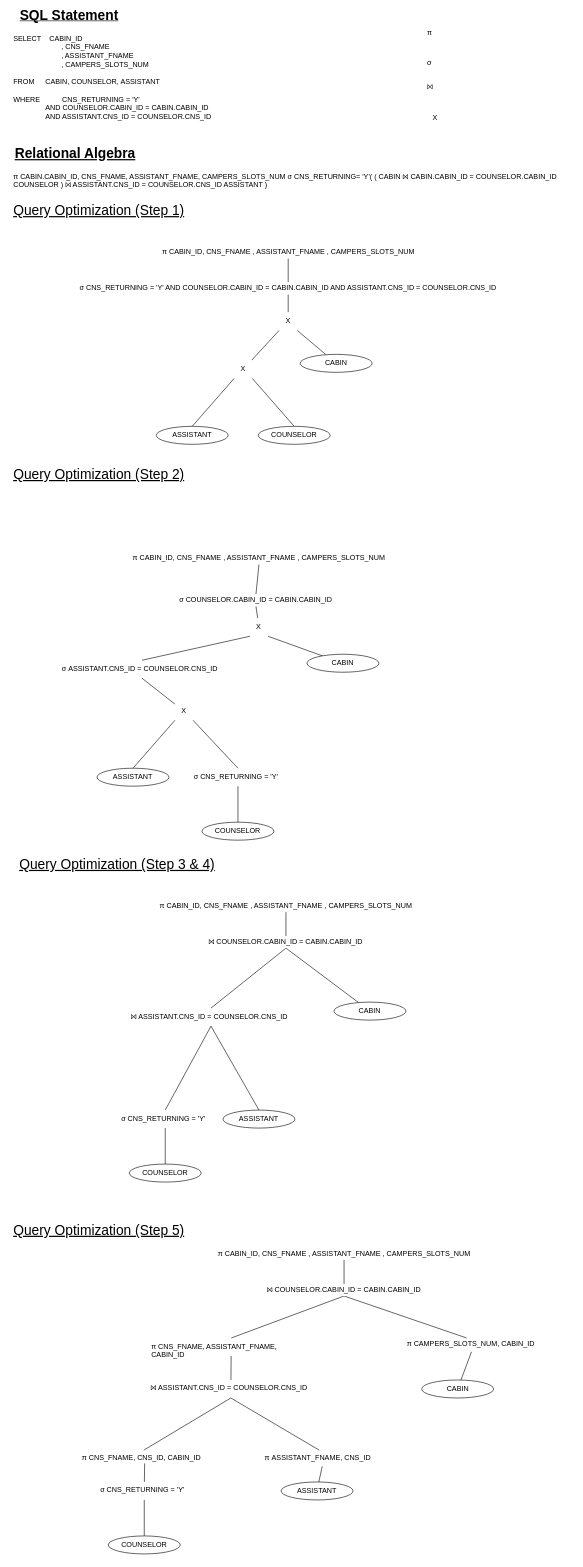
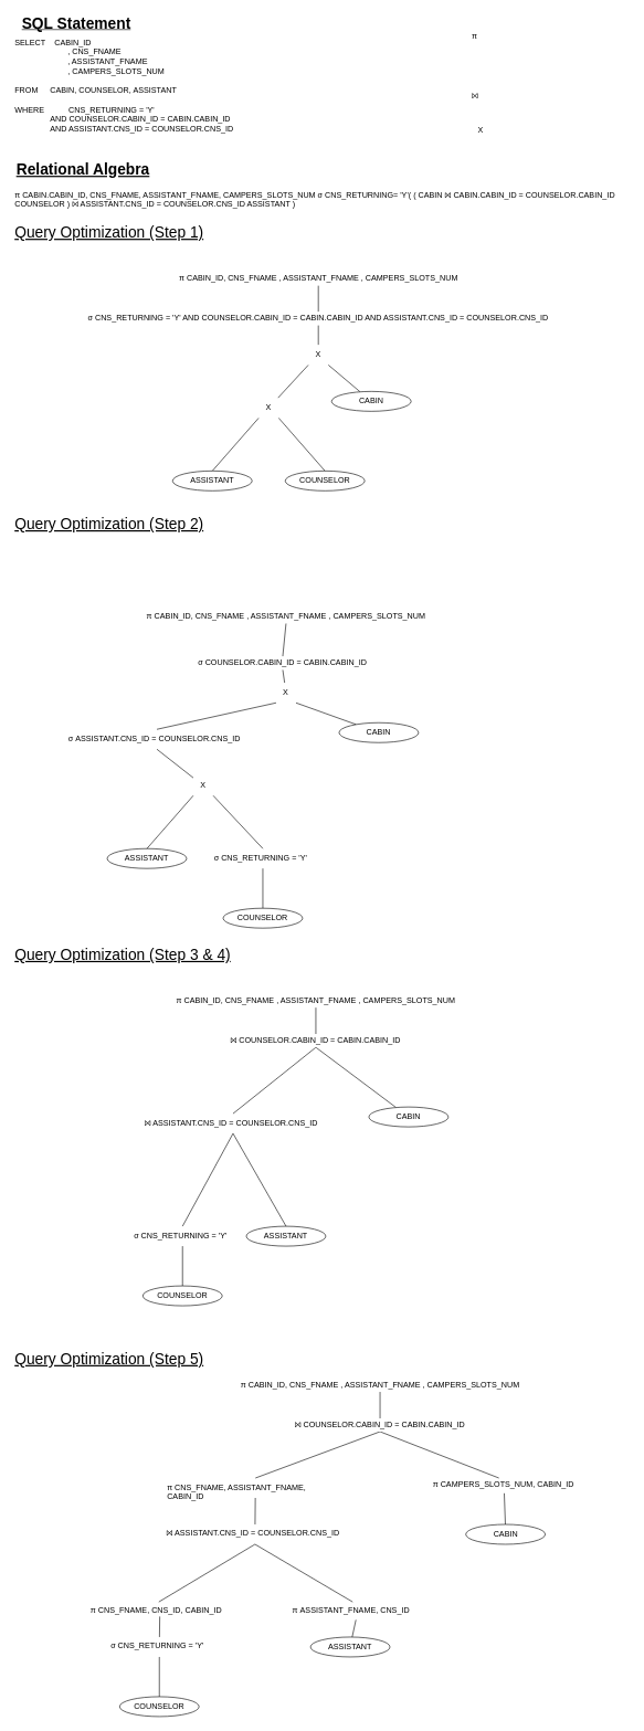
  <mxCell id="0" />
  <mxCell id="1" parent="0" />
  <mxCell id="2" value="SELECT&lt;span style=&quot;white-space: pre&quot;&gt;&#09;&lt;/span&gt;&amp;nbsp; CABIN_ID&lt;br&gt;&amp;nbsp;&amp;nbsp; &amp;nbsp;&amp;nbsp;&amp;nbsp;&amp;nbsp; &amp;nbsp;&amp;nbsp;&amp;nbsp; &lt;span style=&quot;white-space: pre&quot;&gt;&#09;&lt;/span&gt;&lt;span style=&quot;white-space: pre&quot;&gt;&#09;&lt;/span&gt;, CNS_FNAME&lt;br&gt;&amp;nbsp;&amp;nbsp; &amp;nbsp;&amp;nbsp;&amp;nbsp;&amp;nbsp; &amp;nbsp;&amp;nbsp;&amp;nbsp; &lt;span style=&quot;white-space: pre&quot;&gt;&#09;&lt;span style=&quot;white-space: pre&quot;&gt;&#09;&lt;/span&gt;&lt;/span&gt;, ASSISTANT_FNAME&lt;br&gt;&amp;nbsp;&amp;nbsp; &amp;nbsp;&amp;nbsp;&amp;nbsp;&amp;nbsp; &amp;nbsp;&amp;nbsp;&amp;nbsp; &lt;span style=&quot;white-space: pre&quot;&gt;&#09;&lt;/span&gt;&lt;span style=&quot;white-space: pre&quot;&gt;&#09;&lt;/span&gt;, CAMPERS_SLOTS_NUM&lt;br&gt;&amp;nbsp;&amp;nbsp; &amp;nbsp;&amp;nbsp;&amp;nbsp;&amp;nbsp; &amp;nbsp;&amp;nbsp;&amp;nbsp;&lt;br&gt;FROM&lt;span style=&quot;white-space: pre&quot;&gt;&#09;&lt;/span&gt;CABIN, COUNSELOR, ASSISTANT&lt;br&gt;&amp;nbsp;&amp;nbsp; &amp;nbsp;&amp;nbsp;&amp;nbsp;&amp;nbsp; &amp;nbsp;&amp;nbsp;&amp;nbsp;&lt;br&gt;WHERE&amp;nbsp;&amp;nbsp;&amp;nbsp;&amp;nbsp;&amp;nbsp;&amp;nbsp;&amp;nbsp;&amp;nbsp;&amp;nbsp;&amp;nbsp; CNS_RETURNING = 'Y'&lt;br&gt;&amp;nbsp;&amp;nbsp; &amp;nbsp;&amp;nbsp;&amp;nbsp;&amp;nbsp; &amp;nbsp;&amp;nbsp;&amp;nbsp; &lt;span style=&quot;white-space: pre&quot;&gt;&#09;&lt;/span&gt;AND COUNSELOR.CABIN_ID = CABIN.CABIN_ID&lt;br&gt;&amp;nbsp;&amp;nbsp; &amp;nbsp;&amp;nbsp;&amp;nbsp;&amp;nbsp; &amp;nbsp;&amp;nbsp;&amp;nbsp; &lt;span style=&quot;white-space: pre&quot;&gt;&#09;&lt;/span&gt;AND ASSISTANT.CNS_ID = COUNSELOR.CNS_ID" style="text;whiteSpace=wrap;html=1;" vertex="1" parent="1"><mxGeometry x="20" y="50" width="340" height="160" as="geometry" /></mxCell>
  <mxCell id="3" value="π" style="text;whiteSpace=wrap;html=1;" vertex="1" parent="1"><mxGeometry x="710" y="40" width="30" height="30" as="geometry" /></mxCell>
- <mxCell id="4" value="σ" style="text;whiteSpace=wrap;html=1;" vertex="1" parent="1"><mxGeometry x="710" y="90" width="30" height="30" as="geometry" /></mxCell>
  <mxCell id="5" value="⨝" style="text;whiteSpace=wrap;html=1;" vertex="1" parent="1"><mxGeometry x="710" y="130" width="40" height="30" as="geometry" /></mxCell>
  <mxCell id="6" value="π CABIN.CABIN_ID, CNS_FNAME, ASSISTANT_FNAME, CAMPERS_SLOTS_NUM σ CNS_RETURNING= 'Y'( ( CABIN ⨝ CABIN.CABIN_ID = COUNSELOR.CABIN_ID COUNSELOR ) ⨝ ASSISTANT.CNS_ID = COUNSELOR.CNS_ID ASSISTANT )" style="text;whiteSpace=wrap;html=1;" vertex="1" parent="1"><mxGeometry x="20" y="280" width="930" height="60" as="geometry" /></mxCell>
  <mxCell id="7" style="edgeStyle=none;rounded=0;orthogonalLoop=1;jettySize=auto;html=1;entryX=1;entryY=1;entryDx=0;entryDy=0;endArrow=none;endFill=0;" edge="1" parent="1" source="8" target="17"><mxGeometry relative="1" as="geometry" /></mxCell>
  <mxCell id="8" value="CABIN" style="ellipse;whiteSpace=wrap;html=1;" vertex="1" parent="1"><mxGeometry x="500" y="590" width="120" height="30" as="geometry" /></mxCell>
  <mxCell id="9" value="COUNSELOR" style="ellipse;whiteSpace=wrap;html=1;" vertex="1" parent="1"><mxGeometry x="430" y="710" width="120" height="30" as="geometry" /></mxCell>
  <mxCell id="10" value="&lt;div&gt;ASSISTANT&lt;/div&gt;" style="ellipse;whiteSpace=wrap;html=1;" vertex="1" parent="1"><mxGeometry x="260" y="710" width="120" height="30" as="geometry" /></mxCell>
  <mxCell id="11" value="X" style="rounded=0;whiteSpace=wrap;html=1;fillColor=default;strokeColor=none;" vertex="1" parent="1"><mxGeometry x="710" y="180" width="30" height="30" as="geometry" /></mxCell>
  <mxCell id="12" style="rounded=0;orthogonalLoop=1;jettySize=auto;html=1;entryX=0.5;entryY=0;entryDx=0;entryDy=0;endArrow=none;endFill=0;exitX=0;exitY=1;exitDx=0;exitDy=0;" edge="1" parent="1" source="15" target="10"><mxGeometry relative="1" as="geometry" /></mxCell>
  <mxCell id="13" style="edgeStyle=none;rounded=0;orthogonalLoop=1;jettySize=auto;html=1;entryX=0.5;entryY=0;entryDx=0;entryDy=0;endArrow=none;endFill=0;exitX=1;exitY=1;exitDx=0;exitDy=0;" edge="1" parent="1" source="15" target="9"><mxGeometry relative="1" as="geometry" /></mxCell>
  <mxCell id="14" style="edgeStyle=none;rounded=0;orthogonalLoop=1;jettySize=auto;html=1;entryX=0;entryY=1;entryDx=0;entryDy=0;endArrow=none;endFill=0;" edge="1" parent="1" source="15" target="17"><mxGeometry relative="1" as="geometry" /></mxCell>
  <mxCell id="15" value="X" style="rounded=0;whiteSpace=wrap;html=1;fillColor=default;strokeColor=none;" vertex="1" parent="1"><mxGeometry x="390" y="600" width="30" height="30" as="geometry" /></mxCell>
  <mxCell id="16" style="edgeStyle=none;rounded=0;orthogonalLoop=1;jettySize=auto;html=1;endArrow=none;endFill=0;entryX=0.5;entryY=1;entryDx=0;entryDy=0;" edge="1" parent="1" source="17" target="19"><mxGeometry relative="1" as="geometry"><mxPoint x="480" y="490" as="targetPoint" /></mxGeometry></mxCell>
  <mxCell id="17" value="X" style="rounded=0;whiteSpace=wrap;html=1;fillColor=default;strokeColor=none;" vertex="1" parent="1"><mxGeometry x="465" y="520" width="30" height="30" as="geometry" /></mxCell>
  <mxCell id="18" style="edgeStyle=none;rounded=0;orthogonalLoop=1;jettySize=auto;html=1;entryX=0.5;entryY=1;entryDx=0;entryDy=0;endArrow=none;endFill=0;" edge="1" parent="1" source="19" target="20"><mxGeometry relative="1" as="geometry" /></mxCell>
  <mxCell id="19" value="σ CNS_RETURNING = 'Y' AND COUNSELOR.CABIN_ID = CABIN.CABIN_ID AND ASSISTANT.CNS_ID = COUNSELOR.CNS_ID" style="rounded=0;whiteSpace=wrap;html=1;fillColor=default;strokeColor=none;" vertex="1" parent="1"><mxGeometry x="130" y="470" width="700" height="20" as="geometry" /></mxCell>
  <mxCell id="20" value="π CABIN_ID, CNS_FNAME , ASSISTANT_FNAME , CAMPERS_SLOTS_NUM" style="rounded=0;whiteSpace=wrap;html=1;fillColor=default;strokeColor=none;" vertex="1" parent="1"><mxGeometry x="262.5" y="410" width="435" height="20" as="geometry" /></mxCell>
  <mxCell id="21" style="edgeStyle=none;rounded=0;orthogonalLoop=1;jettySize=auto;html=1;entryX=1;entryY=1;entryDx=0;entryDy=0;endArrow=none;endFill=0;" edge="1" parent="1" source="22" target="31"><mxGeometry relative="1" as="geometry" /></mxCell>
  <mxCell id="22" value="CABIN" style="ellipse;whiteSpace=wrap;html=1;" vertex="1" parent="1"><mxGeometry x="511.25" y="1090" width="120" height="30" as="geometry" /></mxCell>
  <mxCell id="23" value="COUNSELOR" style="ellipse;whiteSpace=wrap;html=1;" vertex="1" parent="1"><mxGeometry x="336.25" y="1370" width="120" height="30" as="geometry" /></mxCell>
  <mxCell id="24" value="&lt;div&gt;ASSISTANT&lt;/div&gt;" style="ellipse;whiteSpace=wrap;html=1;" vertex="1" parent="1"><mxGeometry x="161.25" y="1280" width="120" height="30" as="geometry" /></mxCell>
  <mxCell id="25" style="rounded=0;orthogonalLoop=1;jettySize=auto;html=1;entryX=0.5;entryY=0;entryDx=0;entryDy=0;endArrow=none;endFill=0;exitX=0;exitY=1;exitDx=0;exitDy=0;" edge="1" parent="1" source="29" target="24"><mxGeometry relative="1" as="geometry" /></mxCell>
  <mxCell id="26" style="edgeStyle=none;rounded=0;orthogonalLoop=1;jettySize=auto;html=1;entryX=0.5;entryY=0;entryDx=0;entryDy=0;endArrow=none;endFill=0;exitX=1;exitY=1;exitDx=0;exitDy=0;" edge="1" parent="1" source="29" target="37"><mxGeometry relative="1" as="geometry" /></mxCell>
  <mxCell id="27" style="edgeStyle=none;rounded=0;orthogonalLoop=1;jettySize=auto;html=1;entryX=0;entryY=1;entryDx=0;entryDy=0;endArrow=none;endFill=0;exitX=0.5;exitY=0;exitDx=0;exitDy=0;" edge="1" parent="1" source="35" target="31"><mxGeometry relative="1" as="geometry"><mxPoint x="381.25" y="1100" as="sourcePoint" /><mxPoint x="401.25" y="1070" as="targetPoint" /></mxGeometry></mxCell>
  <mxCell id="28" style="edgeStyle=none;rounded=0;orthogonalLoop=1;jettySize=auto;html=1;entryX=0.5;entryY=1;entryDx=0;entryDy=0;endArrow=none;endFill=0;" edge="1" parent="1" source="29" target="35"><mxGeometry relative="1" as="geometry"><mxPoint x="166.25" y="1170" as="targetPoint" /></mxGeometry></mxCell>
  <mxCell id="29" value="X" style="rounded=0;whiteSpace=wrap;html=1;fillColor=default;strokeColor=none;" vertex="1" parent="1"><mxGeometry x="291.25" y="1170" width="30" height="30" as="geometry" /></mxCell>
  <mxCell id="30" style="edgeStyle=none;rounded=0;orthogonalLoop=1;jettySize=auto;html=1;endArrow=none;endFill=0;entryX=0.5;entryY=1;entryDx=0;entryDy=0;" edge="1" parent="1" source="31" target="34"><mxGeometry relative="1" as="geometry"><mxPoint x="431.25" y="1000" as="targetPoint" /></mxGeometry></mxCell>
  <mxCell id="31" value="X" style="rounded=0;whiteSpace=wrap;html=1;fillColor=default;strokeColor=none;" vertex="1" parent="1"><mxGeometry x="416.25" y="1030" width="30" height="30" as="geometry" /></mxCell>
  <mxCell id="32" style="edgeStyle=none;rounded=0;orthogonalLoop=1;jettySize=auto;html=1;entryX=0.5;entryY=1;entryDx=0;entryDy=0;endArrow=none;endFill=0;exitX=0.5;exitY=0;exitDx=0;exitDy=0;" edge="1" parent="1" source="34" target="33"><mxGeometry relative="1" as="geometry"><mxPoint x="431.25" y="980" as="sourcePoint" /></mxGeometry></mxCell>
  <mxCell id="33" value="π CABIN_ID, CNS_FNAME , ASSISTANT_FNAME , CAMPERS_SLOTS_NUM" style="rounded=0;whiteSpace=wrap;html=1;fillColor=default;strokeColor=none;" vertex="1" parent="1"><mxGeometry x="213.75" y="920" width="435" height="20" as="geometry" /></mxCell>
  <mxCell id="34" value="σ COUNSELOR.CABIN_ID = CABIN.CABIN_ID" style="rounded=0;whiteSpace=wrap;html=1;fillColor=default;strokeColor=none;" vertex="1" parent="1"><mxGeometry x="296.25" y="990" width="260" height="20" as="geometry" /></mxCell>
  <mxCell id="35" value="σ ASSISTANT.CNS_ID = COUNSELOR.CNS_ID" style="text;whiteSpace=wrap;html=1;" vertex="1" parent="1"><mxGeometry x="101.25" y="1100" width="270" height="30" as="geometry" /></mxCell>
  <mxCell id="36" style="edgeStyle=none;rounded=0;orthogonalLoop=1;jettySize=auto;html=1;entryX=0.5;entryY=0;entryDx=0;entryDy=0;endArrow=none;endFill=0;" edge="1" parent="1" source="37" target="23"><mxGeometry relative="1" as="geometry"><mxPoint x="396.25" y="1360" as="targetPoint" /></mxGeometry></mxCell>
  <mxCell id="37" value="σ CNS_RETURNING = 'Y'" style="text;whiteSpace=wrap;html=1;" vertex="1" parent="1"><mxGeometry x="321.25" y="1280" width="150" height="30" as="geometry" /></mxCell>
  <mxCell id="38" style="edgeStyle=none;rounded=0;orthogonalLoop=1;jettySize=auto;html=1;entryX=0.5;entryY=1;entryDx=0;entryDy=0;endArrow=none;endFill=0;" edge="1" parent="1" source="39" target="47"><mxGeometry relative="1" as="geometry"><mxPoint x="491.25" y="1640" as="targetPoint" /></mxGeometry></mxCell>
  <mxCell id="39" value="CABIN" style="ellipse;whiteSpace=wrap;html=1;" vertex="1" parent="1"><mxGeometry x="556.25" y="1670" width="120" height="30" as="geometry" /></mxCell>
  <mxCell id="40" value="COUNSELOR" style="ellipse;whiteSpace=wrap;html=1;" vertex="1" parent="1"><mxGeometry x="215" y="1940" width="120" height="30" as="geometry" /></mxCell>
  <mxCell id="41" value="&lt;div&gt;ASSISTANT&lt;/div&gt;" style="ellipse;whiteSpace=wrap;html=1;" vertex="1" parent="1"><mxGeometry x="371.25" y="1850" width="120" height="30" as="geometry" /></mxCell>
  <mxCell id="42" style="rounded=0;orthogonalLoop=1;jettySize=auto;html=1;entryX=0.5;entryY=0;entryDx=0;entryDy=0;endArrow=none;endFill=0;exitX=0.5;exitY=1;exitDx=0;exitDy=0;" edge="1" parent="1" source="48" target="41"><mxGeometry relative="1" as="geometry"><mxPoint x="366.25" y="1780" as="sourcePoint" /></mxGeometry></mxCell>
  <mxCell id="43" style="edgeStyle=none;rounded=0;orthogonalLoop=1;jettySize=auto;html=1;entryX=0.5;entryY=0;entryDx=0;entryDy=0;endArrow=none;endFill=0;exitX=0.5;exitY=1;exitDx=0;exitDy=0;" edge="1" parent="1" source="48" target="50"><mxGeometry relative="1" as="geometry"><mxPoint x="336.25" y="1780" as="sourcePoint" /></mxGeometry></mxCell>
  <mxCell id="44" style="edgeStyle=none;rounded=0;orthogonalLoop=1;jettySize=auto;html=1;entryX=0.5;entryY=1;entryDx=0;entryDy=0;endArrow=none;endFill=0;exitX=0.5;exitY=0;exitDx=0;exitDy=0;" edge="1" parent="1" source="48" target="47"><mxGeometry relative="1" as="geometry"><mxPoint x="426.25" y="1680" as="sourcePoint" /><mxPoint x="461.25" y="1640" as="targetPoint" /></mxGeometry></mxCell>
  <mxCell id="45" value="π CABIN_ID, CNS_FNAME , ASSISTANT_FNAME , CAMPERS_SLOTS_NUM" style="rounded=0;whiteSpace=wrap;html=1;fillColor=default;strokeColor=none;" vertex="1" parent="1"><mxGeometry x="258.75" y="1500" width="435" height="20" as="geometry" /></mxCell>
  <mxCell id="46" style="edgeStyle=none;rounded=0;orthogonalLoop=1;jettySize=auto;html=1;entryX=0.5;entryY=1;entryDx=0;entryDy=0;endArrow=none;endFill=0;" edge="1" parent="1" source="47" target="45"><mxGeometry relative="1" as="geometry" /></mxCell>
  <mxCell id="47" value="⨝ COUNSELOR.CABIN_ID = CABIN.CABIN_ID" style="rounded=0;whiteSpace=wrap;html=1;fillColor=default;strokeColor=none;" vertex="1" parent="1"><mxGeometry x="341.25" y="1560" width="270" height="20" as="geometry" /></mxCell>
  <mxCell id="48" value="⨝ ASSISTANT.CNS_ID = COUNSELOR.CNS_ID" style="text;whiteSpace=wrap;html=1;" vertex="1" parent="1"><mxGeometry x="216.25" y="1680" width="270" height="30" as="geometry" /></mxCell>
  <mxCell id="49" style="edgeStyle=none;rounded=0;orthogonalLoop=1;jettySize=auto;html=1;entryX=0.5;entryY=0;entryDx=0;entryDy=0;endArrow=none;endFill=0;" edge="1" parent="1" source="50" target="40"><mxGeometry relative="1" as="geometry"><mxPoint x="441.25" y="1940" as="targetPoint" /></mxGeometry></mxCell>
  <mxCell id="50" value="σ CNS_RETURNING = 'Y'" style="text;whiteSpace=wrap;html=1;" vertex="1" parent="1"><mxGeometry x="200" y="1850" width="150" height="30" as="geometry" /></mxCell>
  <mxCell id="51" style="edgeStyle=none;rounded=0;orthogonalLoop=1;jettySize=auto;html=1;entryX=0.5;entryY=1;entryDx=0;entryDy=0;endArrow=none;endFill=0;exitX=0.473;exitY=0;exitDx=0;exitDy=0;exitPerimeter=0;" edge="1" parent="1" source="70" target="62"><mxGeometry relative="1" as="geometry"><mxPoint x="588.13" y="2220" as="targetPoint" /><mxPoint x="723.75" y="2240" as="sourcePoint" /></mxGeometry></mxCell>
  <mxCell id="52" style="edgeStyle=none;rounded=0;orthogonalLoop=1;jettySize=auto;html=1;entryX=0.508;entryY=1.15;entryDx=0;entryDy=0;entryPerimeter=0;endArrow=none;endFill=0;" edge="1" parent="1" source="53" target="70"><mxGeometry relative="1" as="geometry" /></mxCell>
  <mxCell id="53" value="CABIN" style="ellipse;whiteSpace=wrap;html=1;" vertex="1" parent="1"><mxGeometry x="702.5" y="2300" width="120" height="30" as="geometry" /></mxCell>
  <mxCell id="54" value="COUNSELOR" style="ellipse;whiteSpace=wrap;html=1;" vertex="1" parent="1"><mxGeometry x="180" y="2560" width="120" height="30" as="geometry" /></mxCell>
  <mxCell id="55" style="edgeStyle=none;rounded=0;orthogonalLoop=1;jettySize=auto;html=1;entryX=0.542;entryY=1.2;entryDx=0;entryDy=0;entryPerimeter=0;endArrow=none;endFill=0;" edge="1" parent="1" source="56" target="69"><mxGeometry relative="1" as="geometry" /></mxCell>
  <mxCell id="56" value="&lt;div&gt;ASSISTANT&lt;/div&gt;" style="ellipse;whiteSpace=wrap;html=1;" vertex="1" parent="1"><mxGeometry x="468.13" y="2470" width="120" height="30" as="geometry" /></mxCell>
  <mxCell id="57" style="rounded=0;orthogonalLoop=1;jettySize=auto;html=1;endArrow=none;endFill=0;exitX=0.5;exitY=1;exitDx=0;exitDy=0;entryX=0.516;entryY=-0.15;entryDx=0;entryDy=0;entryPerimeter=0;" edge="1" parent="1" source="64" target="69"><mxGeometry relative="1" as="geometry"><mxPoint x="399.38" y="2400" as="sourcePoint" /><mxPoint x="450" y="2390" as="targetPoint" /></mxGeometry></mxCell>
  <mxCell id="58" style="edgeStyle=none;rounded=0;orthogonalLoop=1;jettySize=auto;html=1;endArrow=none;endFill=0;exitX=0.5;exitY=1;exitDx=0;exitDy=0;entryX=0.52;entryY=-0.15;entryDx=0;entryDy=0;entryPerimeter=0;" edge="1" parent="1" source="64" target="68"><mxGeometry relative="1" as="geometry"><mxPoint x="369.38" y="2400" as="sourcePoint" /><mxPoint x="240" y="2420" as="targetPoint" /></mxGeometry></mxCell>
  <mxCell id="59" style="edgeStyle=none;rounded=0;orthogonalLoop=1;jettySize=auto;html=1;entryX=0.5;entryY=1;entryDx=0;entryDy=0;endArrow=none;endFill=0;exitX=0.5;exitY=0;exitDx=0;exitDy=0;" edge="1" parent="1" source="71" target="62"><mxGeometry relative="1" as="geometry"><mxPoint x="463.75" y="2220" as="sourcePoint" /><mxPoint x="558.13" y="2220" as="targetPoint" /></mxGeometry></mxCell>
  <mxCell id="60" value="π CABIN_ID, CNS_FNAME , ASSISTANT_FNAME , CAMPERS_SLOTS_NUM" style="rounded=0;whiteSpace=wrap;html=1;fillColor=default;strokeColor=none;" vertex="1" parent="1"><mxGeometry x="355.63" y="2080" width="435" height="20" as="geometry" /></mxCell>
  <mxCell id="61" style="edgeStyle=none;rounded=0;orthogonalLoop=1;jettySize=auto;html=1;entryX=0.5;entryY=1;entryDx=0;entryDy=0;endArrow=none;endFill=0;" edge="1" parent="1" source="62" target="60"><mxGeometry relative="1" as="geometry" /></mxCell>
  <mxCell id="62" value="⨝ COUNSELOR.CABIN_ID = CABIN.CABIN_ID" style="rounded=0;whiteSpace=wrap;html=1;fillColor=default;strokeColor=none;" vertex="1" parent="1"><mxGeometry x="438.13" y="2140" width="270" height="20" as="geometry" /></mxCell>
  <mxCell id="63" value="" style="edgeStyle=none;rounded=0;orthogonalLoop=1;jettySize=auto;html=1;endArrow=none;endFill=0;" edge="1" parent="1" source="64" target="71"><mxGeometry relative="1" as="geometry" /></mxCell>
  <mxCell id="64" value="⨝ ASSISTANT.CNS_ID = COUNSELOR.CNS_ID" style="text;whiteSpace=wrap;html=1;" vertex="1" parent="1"><mxGeometry x="249.38" y="2300" width="270" height="30" as="geometry" /></mxCell>
  <mxCell id="65" style="edgeStyle=none;rounded=0;orthogonalLoop=1;jettySize=auto;html=1;entryX=0.5;entryY=0;entryDx=0;entryDy=0;endArrow=none;endFill=0;" edge="1" parent="1" source="67" target="54"><mxGeometry relative="1" as="geometry"><mxPoint x="406.25" y="2560" as="targetPoint" /></mxGeometry></mxCell>
  <mxCell id="66" style="edgeStyle=none;rounded=0;orthogonalLoop=1;jettySize=auto;html=1;entryX=0.527;entryY=0.95;entryDx=0;entryDy=0;entryPerimeter=0;endArrow=none;endFill=0;" edge="1" parent="1" source="67" target="68"><mxGeometry relative="1" as="geometry" /></mxCell>
  <mxCell id="67" value="σ CNS_RETURNING = 'Y'" style="text;whiteSpace=wrap;html=1;" vertex="1" parent="1"><mxGeometry x="165" y="2470" width="150" height="30" as="geometry" /></mxCell>
  <mxCell id="68" value="π CNS_FNAME, CNS_ID, CABIN_ID" style="text;html=1;align=center;verticalAlign=middle;resizable=0;points=[];autosize=1;strokeColor=none;fillColor=none;" vertex="1" parent="1"><mxGeometry x="130" y="2420" width="210" height="20" as="geometry" /></mxCell>
  <mxCell id="69" value="π ASSISTANT_FNAME, CNS_ID" style="text;html=1;align=center;verticalAlign=middle;resizable=0;points=[];autosize=1;strokeColor=none;fillColor=none;" vertex="1" parent="1"><mxGeometry x="433.75" y="2420" width="190" height="20" as="geometry" /></mxCell>
- <mxCell id="70" value="π CAMPERS_SLOTS_NUM, CABIN_ID" style="text;html=1;align=center;verticalAlign=middle;resizable=0;points=[];autosize=1;strokeColor=none;fillColor=none;" vertex="1" parent="1"><mxGeometry x="668.75" y="2230" width="230" height="20" as="geometry" /></mxCell>
+ <mxCell id="70" value="π CAMPERS_SLOTS_NUM, CABIN_ID" style="text;html=1;align=center;verticalAlign=middle;resizable=0;points=[];autosize=1;strokeColor=none;fillColor=none;" vertex="1" parent="1"><mxGeometry x="643.75" y="2230" width="230" height="20" as="geometry" /></mxCell>
  <mxCell id="71" value="π CNS_FNAME, ASSISTANT_FNAME, CABIN_ID" style="text;whiteSpace=wrap;html=1;" vertex="1" parent="1"><mxGeometry x="250" y="2230" width="270" height="30" as="geometry" /></mxCell>
  <mxCell id="72" value="&lt;font style=&quot;font-size: 23px&quot;&gt;&lt;u&gt;&lt;b&gt;Relational Algebra&lt;br&gt;&lt;/b&gt;&lt;/u&gt;&lt;/font&gt;" style="rounded=0;whiteSpace=wrap;html=1;fillColor=default;strokeColor=none;" vertex="1" parent="1"><mxGeometry x="20" y="240" width="210" height="30" as="geometry" /></mxCell>
- <mxCell id="73" value="&lt;font size=&quot;1&quot;&gt;&lt;u&gt;&lt;b style=&quot;font-size: 23px&quot;&gt;SQL Statement&lt;/b&gt;&lt;/u&gt;&lt;/font&gt;" style="rounded=0;whiteSpace=wrap;html=1;fillColor=default;strokeColor=none;" vertex="1" parent="1"><mxGeometry x="30" y="10" width="170" height="30" as="geometry" /></mxCell>
+ <mxCell id="73" value="&lt;font size=&quot;1&quot;&gt;&lt;u&gt;&lt;b style=&quot;font-size: 23px&quot;&gt;SQL Statement&lt;/b&gt;&lt;/u&gt;&lt;/font&gt;" style="rounded=0;whiteSpace=wrap;html=1;fillColor=default;strokeColor=none;" vertex="1" parent="1"><mxGeometry x="30" y="20" width="170" height="30" as="geometry" /></mxCell>
  <mxCell id="74" value="&lt;u&gt;Query Optimization (Step 1)&lt;/u&gt;" style="text;whiteSpace=wrap;html=1;fontSize=23;" vertex="1" parent="1"><mxGeometry x="20" y="330" width="320" height="40" as="geometry" /></mxCell>
  <mxCell id="75" value="&lt;u&gt;Query Optimization (Step 2)&lt;/u&gt;" style="text;whiteSpace=wrap;html=1;fontSize=23;" vertex="1" parent="1"><mxGeometry x="20" y="770" width="310" height="40" as="geometry" /></mxCell>
- <mxCell id="76" value="&lt;u&gt;Query Optimization (Step 3 &amp;amp; 4)&lt;/u&gt;" style="text;whiteSpace=wrap;html=1;fontSize=23;" vertex="1" parent="1"><mxGeometry x="30" y="1420" width="340" height="40" as="geometry" /></mxCell>
+ <mxCell id="76" value="&lt;u&gt;Query Optimization (Step 3 &amp;amp; 4)&lt;/u&gt;" style="text;whiteSpace=wrap;html=1;fontSize=23;" vertex="1" parent="1"><mxGeometry x="20" y="1420" width="340" height="40" as="geometry" /></mxCell>
  <mxCell id="77" value="&lt;u&gt;Query Optimization (Step 5)&lt;/u&gt;" style="text;whiteSpace=wrap;html=1;fontSize=23;" vertex="1" parent="1"><mxGeometry x="20" y="2030" width="310" height="40" as="geometry" /></mxCell>
